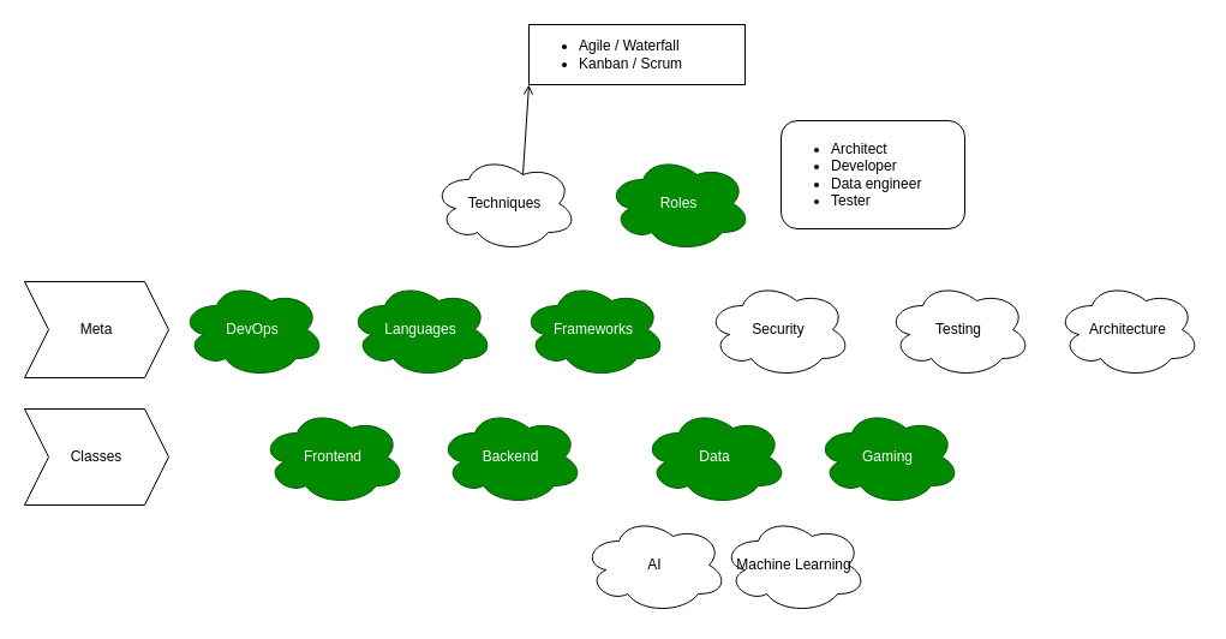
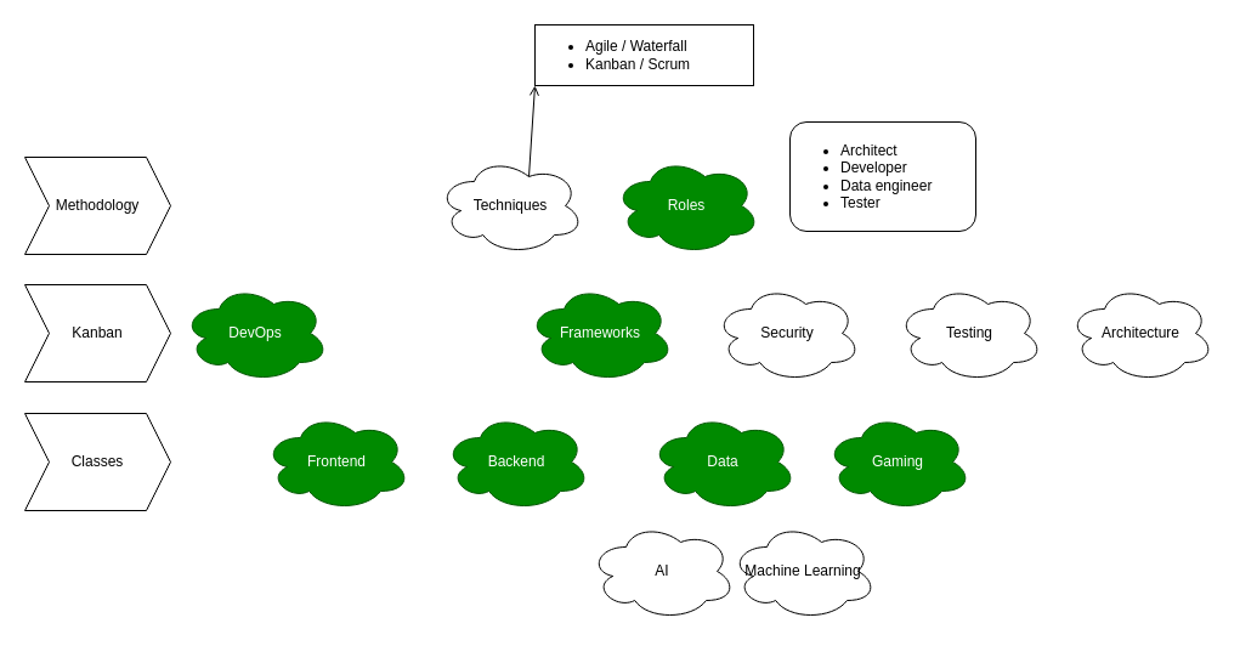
  <mxCell id="0" />
  <mxCell id="1" parent="0" />
- <mxCell id="2" value="Languages" style="ellipse;shape=cloud;whiteSpace=wrap;html=1;fillColor=#008a00;fontColor=#ffffff;strokeColor=#005700;" vertex="1" parent="1"><mxGeometry x="290" y="234" width="120" height="80" as="geometry" /></mxCell>
  <mxCell id="3" value="Frameworks" style="ellipse;shape=cloud;whiteSpace=wrap;html=1;fillColor=#008a00;fontColor=#ffffff;strokeColor=#005700;" vertex="1" parent="1"><mxGeometry x="434" y="234" width="120" height="80" as="geometry" /></mxCell>
  <mxCell id="4" style="edgeStyle=none;html=1;exitX=0.625;exitY=0.2;exitDx=0;exitDy=0;exitPerimeter=0;entryX=0;entryY=1;entryDx=0;entryDy=0;endArrow=open;" edge="1" parent="1" source="5" target="11"><mxGeometry relative="1" as="geometry" /></mxCell>
  <mxCell id="5" value="Techniques" style="ellipse;shape=cloud;whiteSpace=wrap;html=1;" vertex="1" parent="1"><mxGeometry x="360" y="129" width="120" height="80" as="geometry" /></mxCell>
  <mxCell id="6" value="Frontend" style="ellipse;shape=cloud;whiteSpace=wrap;html=1;fillColor=#008a00;fontColor=#ffffff;strokeColor=#005700;" vertex="1" parent="1"><mxGeometry x="217" y="340" width="120" height="80" as="geometry" /></mxCell>
  <mxCell id="7" value="Backend" style="ellipse;shape=cloud;whiteSpace=wrap;html=1;fillColor=#008a00;fontColor=#ffffff;strokeColor=#005700;" vertex="1" parent="1"><mxGeometry x="365" y="340" width="120" height="80" as="geometry" /></mxCell>
  <mxCell id="8" value="Data" style="ellipse;shape=cloud;whiteSpace=wrap;html=1;fillColor=#008a00;fontColor=#ffffff;strokeColor=#005700;" vertex="1" parent="1"><mxGeometry x="535" y="340" width="120" height="80" as="geometry" /></mxCell>
  <mxCell id="9" value="Machine Learning" style="ellipse;shape=cloud;whiteSpace=wrap;html=1;" vertex="1" parent="1"><mxGeometry x="601" y="430" width="120" height="80" as="geometry" /></mxCell>
  <mxCell id="10" value="AI" style="ellipse;shape=cloud;whiteSpace=wrap;html=1;" vertex="1" parent="1"><mxGeometry x="485" y="430" width="120" height="80" as="geometry" /></mxCell>
  <mxCell id="11" value="&lt;ul&gt;&lt;li&gt;&lt;span&gt;Agile / W&lt;/span&gt;aterfall&lt;/li&gt;&lt;li&gt;&lt;span&gt;Kanban / Scrum&lt;br&gt;&lt;/span&gt;&lt;/li&gt;&lt;/ul&gt;" style="whiteSpace=wrap;html=1;align=left;rounded=0;" vertex="1" parent="1"><mxGeometry x="440" y="20" width="180" height="50" as="geometry" /></mxCell>
  <mxCell id="12" value="Security" style="ellipse;shape=cloud;whiteSpace=wrap;html=1;" vertex="1" parent="1"><mxGeometry x="588" y="234" width="120" height="80" as="geometry" /></mxCell>
  <mxCell id="13" value="Roles" style="ellipse;shape=cloud;whiteSpace=wrap;html=1;fillColor=#008a00;fontColor=#ffffff;strokeColor=#005700;" vertex="1" parent="1"><mxGeometry x="505" y="129" width="120" height="80" as="geometry" /></mxCell>
  <mxCell id="14" value="&lt;ul&gt;&lt;li&gt;&lt;span&gt;Architect&lt;/span&gt;&lt;/li&gt;&lt;li&gt;&lt;span&gt;Developer&lt;/span&gt;&lt;br&gt;&lt;/li&gt;&lt;li&gt;&lt;span&gt;Data engineer&lt;/span&gt;&lt;/li&gt;&lt;li&gt;&lt;span&gt;Tester&lt;/span&gt;&lt;/li&gt;&lt;/ul&gt;" style="rounded=1;whiteSpace=wrap;html=1;align=left;" vertex="1" parent="1"><mxGeometry x="650" y="100" width="153" height="90" as="geometry" /></mxCell>
  <mxCell id="15" value="Testing" style="ellipse;shape=cloud;whiteSpace=wrap;html=1;" vertex="1" parent="1"><mxGeometry x="738" y="234" width="120" height="80" as="geometry" /></mxCell>
  <mxCell id="16" value="DevOps" style="ellipse;shape=cloud;whiteSpace=wrap;html=1;fillColor=#008a00;fontColor=#ffffff;strokeColor=#005700;" vertex="1" parent="1"><mxGeometry x="150" y="234" width="120" height="80" as="geometry" /></mxCell>
- <mxCell id="18" value="Meta" style="shape=step;perimeter=stepPerimeter;whiteSpace=wrap;html=1;fixedSize=1;" vertex="1" parent="1"><mxGeometry x="20" y="234" width="120" height="80" as="geometry" /></mxCell>
+ <mxCell id="17" value="Methodology" style="shape=step;perimeter=stepPerimeter;whiteSpace=wrap;html=1;fixedSize=1;" vertex="1" parent="1"><mxGeometry x="20" y="129" width="120" height="80" as="geometry" /></mxCell>
+ <mxCell id="18" value="Kanban" style="shape=step;perimeter=stepPerimeter;whiteSpace=wrap;html=1;fixedSize=1;" vertex="1" parent="1"><mxGeometry x="20" y="234" width="120" height="80" as="geometry" /></mxCell>
  <mxCell id="19" value="Classes" style="shape=step;perimeter=stepPerimeter;whiteSpace=wrap;html=1;fixedSize=1;" vertex="1" parent="1"><mxGeometry x="20" y="340" width="120" height="80" as="geometry" /></mxCell>
  <mxCell id="20" value="Gaming" style="ellipse;shape=cloud;whiteSpace=wrap;html=1;fillColor=#008a00;fontColor=#ffffff;strokeColor=#005700;" vertex="1" parent="1"><mxGeometry x="679" y="340" width="120" height="80" as="geometry" /></mxCell>
  <mxCell id="21" value="Architecture" style="ellipse;shape=cloud;whiteSpace=wrap;html=1;" vertex="1" parent="1"><mxGeometry x="879" y="234" width="120" height="80" as="geometry" /></mxCell>
